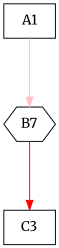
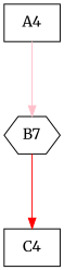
  digraph {
    fontname=Merriweather
    mindist=1.0
    nodesep=0.6
    rankdir=TB
    ranksep=1.0
    root=Demo
    node [bpentry=false bpexit=false color=black cpu=0 fillcolor=white fontname=Merriweather patentry=false patexit=false qhi=false qil=false qlo=false shape=rectangle style=filled tperiod=0 type=block]
    edge [fontname=Merriweather]
-   A1 [beamproc=beamA flags="0x00000008" pattern=patternA]
+   A1 [beamproc=beamA flags="0x00000008" pattern=patternA label=A4]
    n2 [beamproc=beamB flags="0x00000000" label=B7 pattern=patternB prio=0 qty=0 shape=hexagon toffs=140721163890192 tvalid=0 type=flow vabs=false qhi="" qil="" qlo="" tperiod=""]
-   C3 [beamproc=beamC flags="0x00000007" pattern=patternC]
+   C3 [beamproc=beamC flags="0x00000007" pattern=patternC label=C4]
    A1 -> n2 [color=pink type=flushovr]
    n2 -> C3 [color=red type=defdst]
  }
